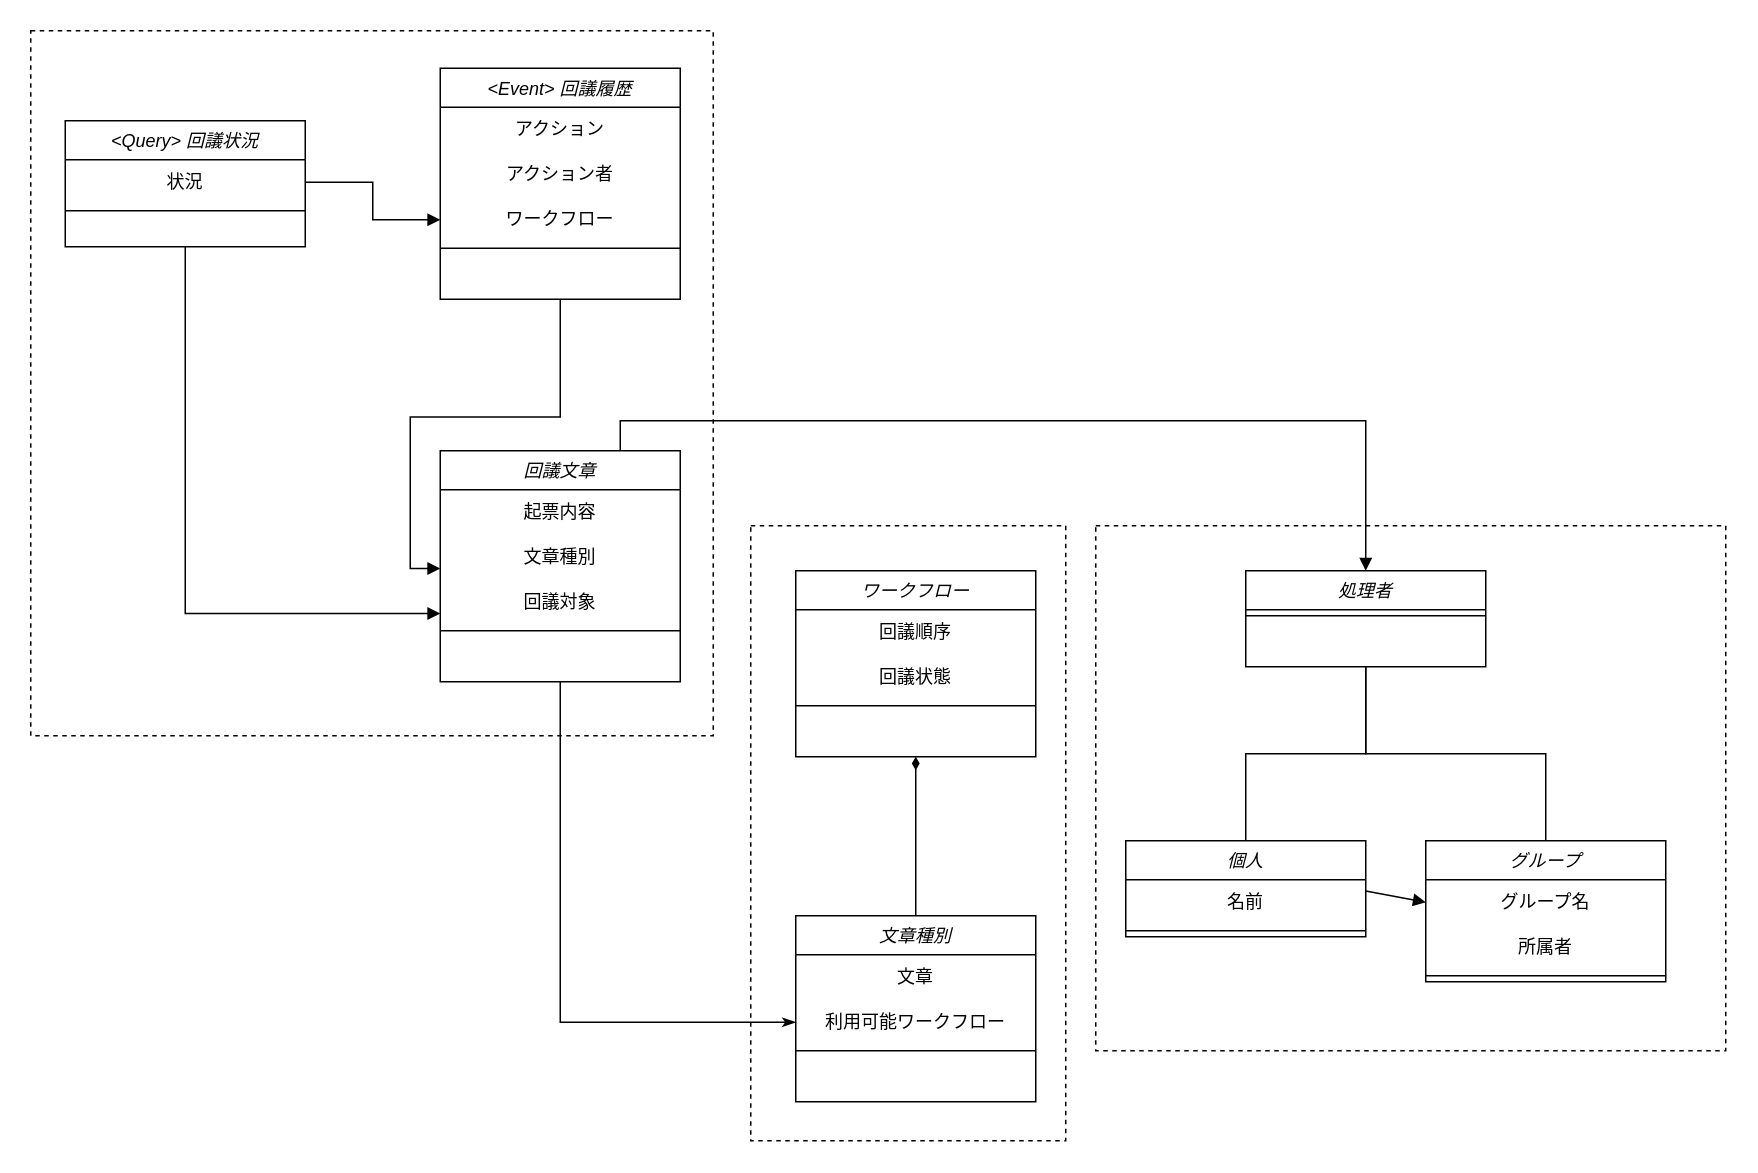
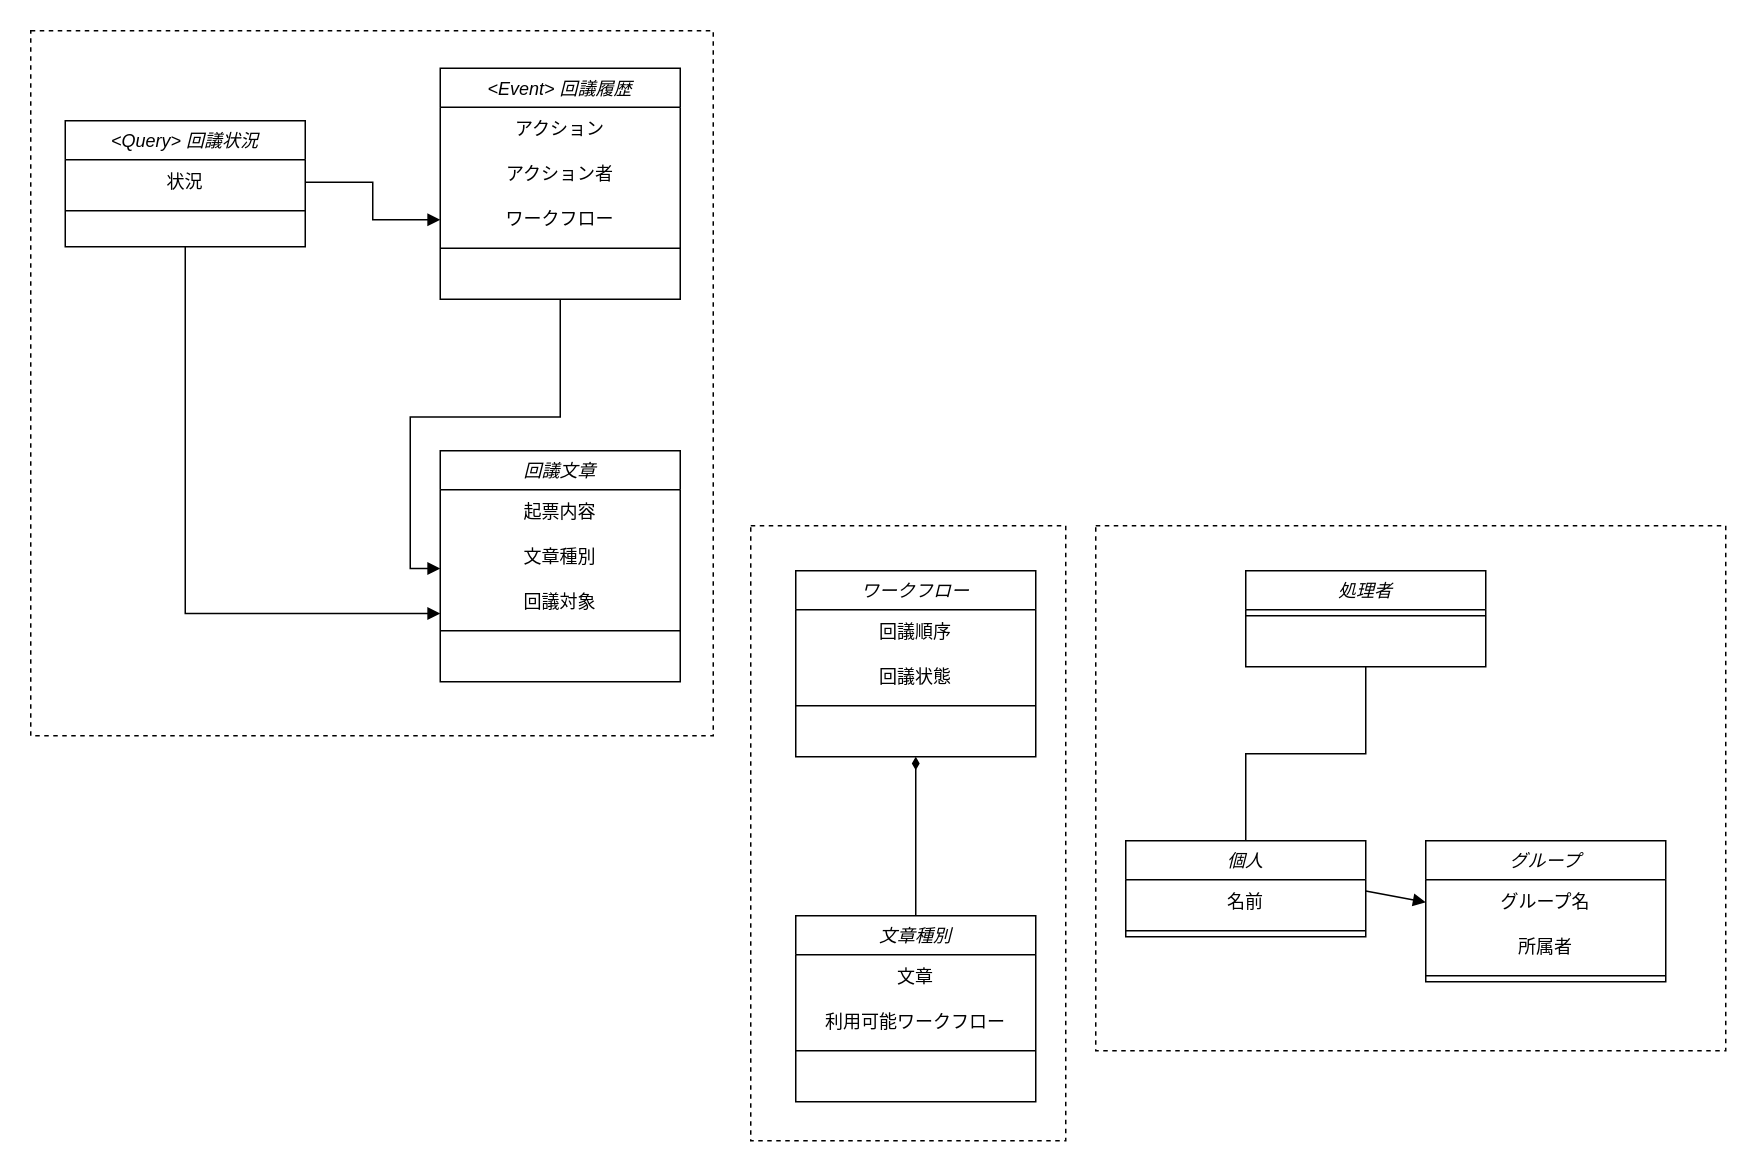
  <mxCell id="0" />
  <mxCell id="1" parent="0" />
  <mxCell id="2" value="" style="rounded=0;whiteSpace=wrap;html=1;fillColor=none;dashed=1;" parent="1" vertex="1"><mxGeometry x="20" y="20" width="455" height="470" as="geometry" /></mxCell>
  <mxCell id="3" value="" style="rounded=0;whiteSpace=wrap;html=1;fillColor=none;dashed=1;" parent="1" vertex="1"><mxGeometry x="500" y="350" width="210" height="410" as="geometry" /></mxCell>
  <mxCell id="4" value="" style="rounded=0;whiteSpace=wrap;html=1;fillColor=none;dashed=1;" parent="1" vertex="1"><mxGeometry x="730" y="350" width="420" height="350" as="geometry" /></mxCell>
- <mxCell id="5" style="edgeStyle=orthogonalEdgeStyle;rounded=0;orthogonalLoop=1;jettySize=auto;html=1;exitX=0.75;exitY=0;exitDx=0;exitDy=0;entryX=0.5;entryY=0;entryDx=0;entryDy=0;startArrow=none;startFill=0;endArrow=block;endFill=1;" edge="1" parent="1" source="6" target="15"><mxGeometry relative="1" as="geometry" /></mxCell>
  <mxCell id="6" value="回議文章" style="swimlane;fontStyle=2;align=center;verticalAlign=top;childLayout=stackLayout;horizontal=1;startSize=26;horizontalStack=0;resizeParent=1;resizeLast=0;collapsible=1;marginBottom=0;rounded=0;shadow=0;strokeWidth=1;" parent="1" vertex="1"><mxGeometry x="293" y="300" width="160" height="154" as="geometry"><mxRectangle x="230" y="140" width="160" height="26" as="alternateBounds" /></mxGeometry></mxCell>
  <mxCell id="7" value="起票内容" style="text;html=1;strokeColor=none;fillColor=none;align=center;verticalAlign=middle;whiteSpace=wrap;rounded=0;" parent="6" vertex="1"><mxGeometry y="26" width="160" height="30" as="geometry" /></mxCell>
  <mxCell id="8" value="文章種別" style="text;html=1;strokeColor=none;fillColor=none;align=center;verticalAlign=middle;whiteSpace=wrap;rounded=0;" vertex="1" parent="6"><mxGeometry y="56" width="160" height="30" as="geometry" /></mxCell>
  <mxCell id="9" value="回議対象" style="text;html=1;strokeColor=none;fillColor=none;align=center;verticalAlign=middle;whiteSpace=wrap;rounded=0;" vertex="1" parent="6"><mxGeometry y="86" width="160" height="30" as="geometry" /></mxCell>
  <mxCell id="10" value="" style="line;html=1;strokeWidth=1;align=left;verticalAlign=middle;spacingTop=-1;spacingLeft=3;spacingRight=3;rotatable=0;labelPosition=right;points=[];portConstraint=eastwest;" parent="6" vertex="1"><mxGeometry y="116" width="160" height="8" as="geometry" /></mxCell>
  <mxCell id="11" value="ワークフロー" style="swimlane;fontStyle=2;align=center;verticalAlign=top;childLayout=stackLayout;horizontal=1;startSize=26;horizontalStack=0;resizeParent=1;resizeLast=0;collapsible=1;marginBottom=0;rounded=0;shadow=0;strokeWidth=1;" parent="1" vertex="1"><mxGeometry x="530" y="380" width="160" height="124" as="geometry"><mxRectangle x="230" y="140" width="160" height="26" as="alternateBounds" /></mxGeometry></mxCell>
  <mxCell id="12" value="回議順序" style="text;html=1;strokeColor=none;fillColor=none;align=center;verticalAlign=middle;whiteSpace=wrap;rounded=0;" parent="11" vertex="1"><mxGeometry y="26" width="160" height="30" as="geometry" /></mxCell>
  <mxCell id="13" value="回議状態" style="text;html=1;strokeColor=none;fillColor=none;align=center;verticalAlign=middle;whiteSpace=wrap;rounded=0;" parent="11" vertex="1"><mxGeometry y="56" width="160" height="30" as="geometry" /></mxCell>
  <mxCell id="14" value="" style="line;html=1;strokeWidth=1;align=left;verticalAlign=middle;spacingTop=-1;spacingLeft=3;spacingRight=3;rotatable=0;labelPosition=right;points=[];portConstraint=eastwest;" parent="11" vertex="1"><mxGeometry y="86" width="160" height="8" as="geometry" /></mxCell>
  <mxCell id="15" value="処理者" style="swimlane;fontStyle=2;align=center;verticalAlign=top;childLayout=stackLayout;horizontal=1;startSize=26;horizontalStack=0;resizeParent=1;resizeLast=0;collapsible=1;marginBottom=0;rounded=0;shadow=0;strokeWidth=1;" parent="1" vertex="1"><mxGeometry x="830" y="380" width="160" height="64" as="geometry"><mxRectangle x="620" y="130" width="160" height="26" as="alternateBounds" /></mxGeometry></mxCell>
  <mxCell id="16" value="" style="line;html=1;strokeWidth=1;align=left;verticalAlign=middle;spacingTop=-1;spacingLeft=3;spacingRight=3;rotatable=0;labelPosition=right;points=[];portConstraint=eastwest;" parent="15" vertex="1"><mxGeometry y="26" width="160" height="8" as="geometry" /></mxCell>
  <mxCell id="17" value="個人" style="swimlane;fontStyle=2;align=center;verticalAlign=top;childLayout=stackLayout;horizontal=1;startSize=26;horizontalStack=0;resizeParent=1;resizeLast=0;collapsible=1;marginBottom=0;rounded=0;shadow=0;strokeWidth=1;" parent="1" vertex="1"><mxGeometry x="750" y="560" width="160" height="64" as="geometry"><mxRectangle x="620" y="130" width="160" height="26" as="alternateBounds" /></mxGeometry></mxCell>
  <mxCell id="18" value="名前" style="text;html=1;strokeColor=none;fillColor=none;align=center;verticalAlign=middle;whiteSpace=wrap;rounded=0;" parent="17" vertex="1"><mxGeometry y="26" width="160" height="30" as="geometry" /></mxCell>
  <mxCell id="19" value="" style="line;html=1;strokeWidth=1;align=left;verticalAlign=middle;spacingTop=-1;spacingLeft=3;spacingRight=3;rotatable=0;labelPosition=right;points=[];portConstraint=eastwest;" parent="17" vertex="1"><mxGeometry y="56" width="160" height="8" as="geometry" /></mxCell>
  <mxCell id="20" value="グループ" style="swimlane;fontStyle=2;align=center;verticalAlign=top;childLayout=stackLayout;horizontal=1;startSize=26;horizontalStack=0;resizeParent=1;resizeLast=0;collapsible=1;marginBottom=0;rounded=0;shadow=0;strokeWidth=1;" parent="1" vertex="1"><mxGeometry x="950" y="560" width="160" height="94" as="geometry"><mxRectangle x="620" y="130" width="160" height="26" as="alternateBounds" /></mxGeometry></mxCell>
  <mxCell id="21" value="グループ名" style="text;html=1;strokeColor=none;fillColor=none;align=center;verticalAlign=middle;whiteSpace=wrap;rounded=0;" parent="20" vertex="1"><mxGeometry y="26" width="160" height="30" as="geometry" /></mxCell>
  <mxCell id="22" value="所属者" style="text;html=1;strokeColor=none;fillColor=none;align=center;verticalAlign=middle;whiteSpace=wrap;rounded=0;" parent="20" vertex="1"><mxGeometry y="56" width="160" height="30" as="geometry" /></mxCell>
  <mxCell id="23" value="" style="line;html=1;strokeWidth=1;align=left;verticalAlign=middle;spacingTop=-1;spacingLeft=3;spacingRight=3;rotatable=0;labelPosition=right;points=[];portConstraint=eastwest;" parent="20" vertex="1"><mxGeometry y="86" width="160" height="8" as="geometry" /></mxCell>
  <mxCell id="24" value="" style="edgeStyle=elbowEdgeStyle;elbow=vertical;endArrow=none;html=1;rounded=0;entryX=0.5;entryY=1;entryDx=0;entryDy=0;endFill=0;" parent="1" target="15" edge="1"><mxGeometry width="50" height="50" relative="1" as="geometry"><mxPoint x="830" y="560" as="sourcePoint" /><mxPoint x="880" y="510" as="targetPoint" /></mxGeometry></mxCell>
- <mxCell id="25" value="" style="edgeStyle=elbowEdgeStyle;elbow=vertical;endArrow=none;html=1;rounded=0;entryX=0.5;entryY=1;entryDx=0;entryDy=0;exitX=0.5;exitY=0;exitDx=0;exitDy=0;endFill=0;" parent="1" source="20" target="15" edge="1"><mxGeometry width="50" height="50" relative="1" as="geometry"><mxPoint x="980" y="546" as="sourcePoint" /><mxPoint x="1060" y="430" as="targetPoint" /></mxGeometry></mxCell>
- <mxCell id="26" style="edgeStyle=orthogonalEdgeStyle;rounded=0;orthogonalLoop=1;jettySize=auto;html=1;entryX=0;entryY=0.5;entryDx=0;entryDy=0;endArrow=classicThin;endFill=1;startArrow=none;startFill=0;exitX=0.5;exitY=1;exitDx=0;exitDy=0;" parent="1" source="6" target="31" edge="1"><mxGeometry relative="1" as="geometry"><mxPoint x="250" y="540" as="sourcePoint" /></mxGeometry></mxCell>
  <mxCell id="27" value="" style="endArrow=block;html=1;rounded=0;endFill=1;entryX=0;entryY=0.5;entryDx=0;entryDy=0;exitX=1;exitY=0.25;exitDx=0;exitDy=0;" parent="1" source="18" target="21" edge="1"><mxGeometry width="50" height="50" relative="1" as="geometry"><mxPoint x="950" y="595" as="sourcePoint" /><mxPoint x="910" y="589" as="targetPoint" /></mxGeometry></mxCell>
  <mxCell id="28" style="edgeStyle=orthogonalEdgeStyle;rounded=0;orthogonalLoop=1;jettySize=auto;html=1;exitX=0.5;exitY=0;exitDx=0;exitDy=0;entryX=0.5;entryY=1;entryDx=0;entryDy=0;endArrow=diamondThin;endFill=1;startArrow=none;startFill=0;" parent="1" source="29" target="11" edge="1"><mxGeometry relative="1" as="geometry" /></mxCell>
  <mxCell id="29" value="文章種別" style="swimlane;fontStyle=2;align=center;verticalAlign=top;childLayout=stackLayout;horizontal=1;startSize=26;horizontalStack=0;resizeParent=1;resizeLast=0;collapsible=1;marginBottom=0;rounded=0;shadow=0;strokeWidth=1;" parent="1" vertex="1"><mxGeometry x="530" y="610" width="160" height="124" as="geometry"><mxRectangle x="230" y="140" width="160" height="26" as="alternateBounds" /></mxGeometry></mxCell>
  <mxCell id="30" value="文章" style="text;html=1;strokeColor=none;fillColor=none;align=center;verticalAlign=middle;whiteSpace=wrap;rounded=0;" parent="29" vertex="1"><mxGeometry y="26" width="160" height="30" as="geometry" /></mxCell>
  <mxCell id="31" value="利用可能ワークフロー" style="text;html=1;strokeColor=none;fillColor=none;align=center;verticalAlign=middle;whiteSpace=wrap;rounded=0;" parent="29" vertex="1"><mxGeometry y="56" width="160" height="30" as="geometry" /></mxCell>
  <mxCell id="32" value="" style="line;html=1;strokeWidth=1;align=left;verticalAlign=middle;spacingTop=-1;spacingLeft=3;spacingRight=3;rotatable=0;labelPosition=right;points=[];portConstraint=eastwest;" parent="29" vertex="1"><mxGeometry y="86" width="160" height="8" as="geometry" /></mxCell>
  <mxCell id="33" value="" style="edgeStyle=orthogonalEdgeStyle;rounded=0;orthogonalLoop=1;jettySize=auto;html=1;startArrow=none;startFill=0;endArrow=block;endFill=1;entryX=0;entryY=0.75;entryDx=0;entryDy=0;" edge="1" parent="1" source="34" target="8"><mxGeometry relative="1" as="geometry" /></mxCell>
  <mxCell id="34" value="&lt;Event&gt; 回議履歴" style="swimlane;fontStyle=2;align=center;verticalAlign=top;childLayout=stackLayout;horizontal=1;startSize=26;horizontalStack=0;resizeParent=1;resizeLast=0;collapsible=1;marginBottom=0;rounded=0;shadow=0;strokeWidth=1;" vertex="1" parent="1"><mxGeometry x="293" y="45" width="160" height="154" as="geometry"><mxRectangle x="230" y="140" width="160" height="26" as="alternateBounds" /></mxGeometry></mxCell>
  <mxCell id="35" value="アクション" style="text;html=1;strokeColor=none;fillColor=none;align=center;verticalAlign=middle;whiteSpace=wrap;rounded=0;dashed=1;opacity=9;" vertex="1" parent="34"><mxGeometry y="26" width="160" height="30" as="geometry" /></mxCell>
  <mxCell id="36" value="アクション者" style="text;html=1;strokeColor=none;fillColor=none;align=center;verticalAlign=middle;whiteSpace=wrap;rounded=0;dashed=1;opacity=9;" vertex="1" parent="34"><mxGeometry y="56" width="160" height="30" as="geometry" /></mxCell>
  <mxCell id="37" value="ワークフロー" style="text;html=1;strokeColor=none;fillColor=none;align=center;verticalAlign=middle;whiteSpace=wrap;rounded=0;dashed=1;opacity=9;" vertex="1" parent="34"><mxGeometry y="86" width="160" height="30" as="geometry" /></mxCell>
  <mxCell id="38" value="" style="line;html=1;strokeWidth=1;align=left;verticalAlign=middle;spacingTop=-1;spacingLeft=3;spacingRight=3;rotatable=0;labelPosition=right;points=[];portConstraint=eastwest;" vertex="1" parent="34"><mxGeometry y="116" width="160" height="8" as="geometry" /></mxCell>
  <mxCell id="39" style="edgeStyle=orthogonalEdgeStyle;rounded=0;orthogonalLoop=1;jettySize=auto;html=1;exitX=0.5;exitY=1;exitDx=0;exitDy=0;entryX=0;entryY=0.75;entryDx=0;entryDy=0;startArrow=none;startFill=0;endArrow=block;endFill=1;" edge="1" parent="1" source="40" target="9"><mxGeometry relative="1" as="geometry" /></mxCell>
  <mxCell id="40" value="&lt;Query&gt; 回議状況" style="swimlane;fontStyle=2;align=center;verticalAlign=top;childLayout=stackLayout;horizontal=1;startSize=26;horizontalStack=0;resizeParent=1;resizeLast=0;collapsible=1;marginBottom=0;rounded=0;shadow=0;strokeWidth=1;" vertex="1" parent="1"><mxGeometry x="43" y="80" width="160" height="84" as="geometry"><mxRectangle x="230" y="140" width="160" height="26" as="alternateBounds" /></mxGeometry></mxCell>
  <mxCell id="41" value="状況" style="text;html=1;strokeColor=none;fillColor=none;align=center;verticalAlign=middle;whiteSpace=wrap;rounded=0;dashed=1;opacity=9;" vertex="1" parent="40"><mxGeometry y="26" width="160" height="30" as="geometry" /></mxCell>
  <mxCell id="42" value="" style="line;html=1;strokeWidth=1;align=left;verticalAlign=middle;spacingTop=-1;spacingLeft=3;spacingRight=3;rotatable=0;labelPosition=right;points=[];portConstraint=eastwest;" vertex="1" parent="40"><mxGeometry y="56" width="160" height="8" as="geometry" /></mxCell>
  <mxCell id="43" value="" style="edgeStyle=orthogonalEdgeStyle;rounded=0;orthogonalLoop=1;jettySize=auto;html=1;startArrow=none;startFill=0;endArrow=block;endFill=1;" edge="1" parent="1" source="41" target="37"><mxGeometry relative="1" as="geometry" /></mxCell>
